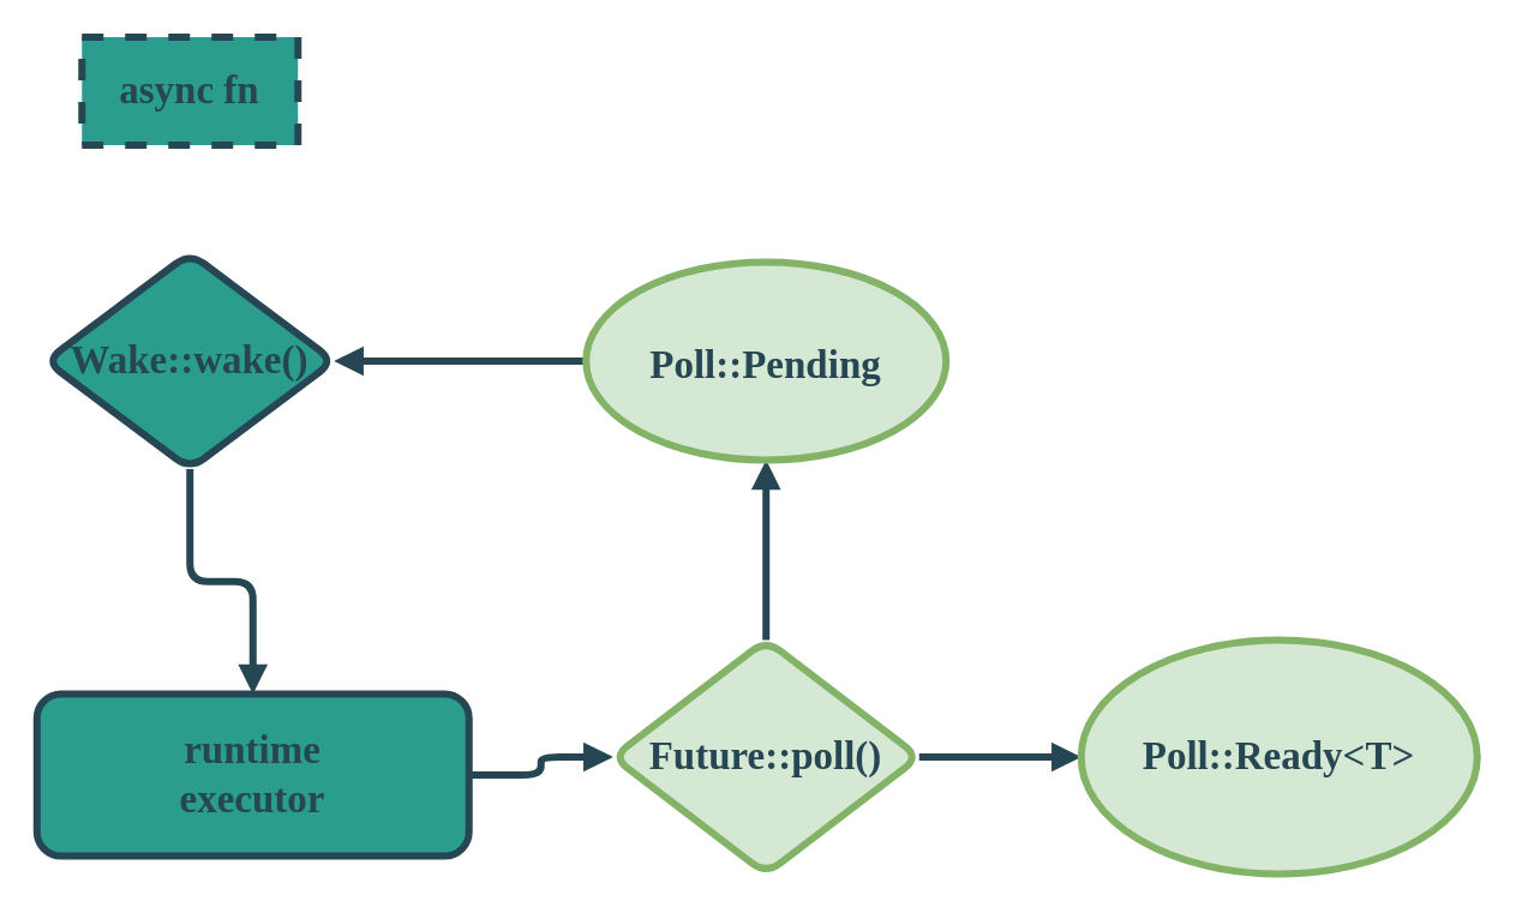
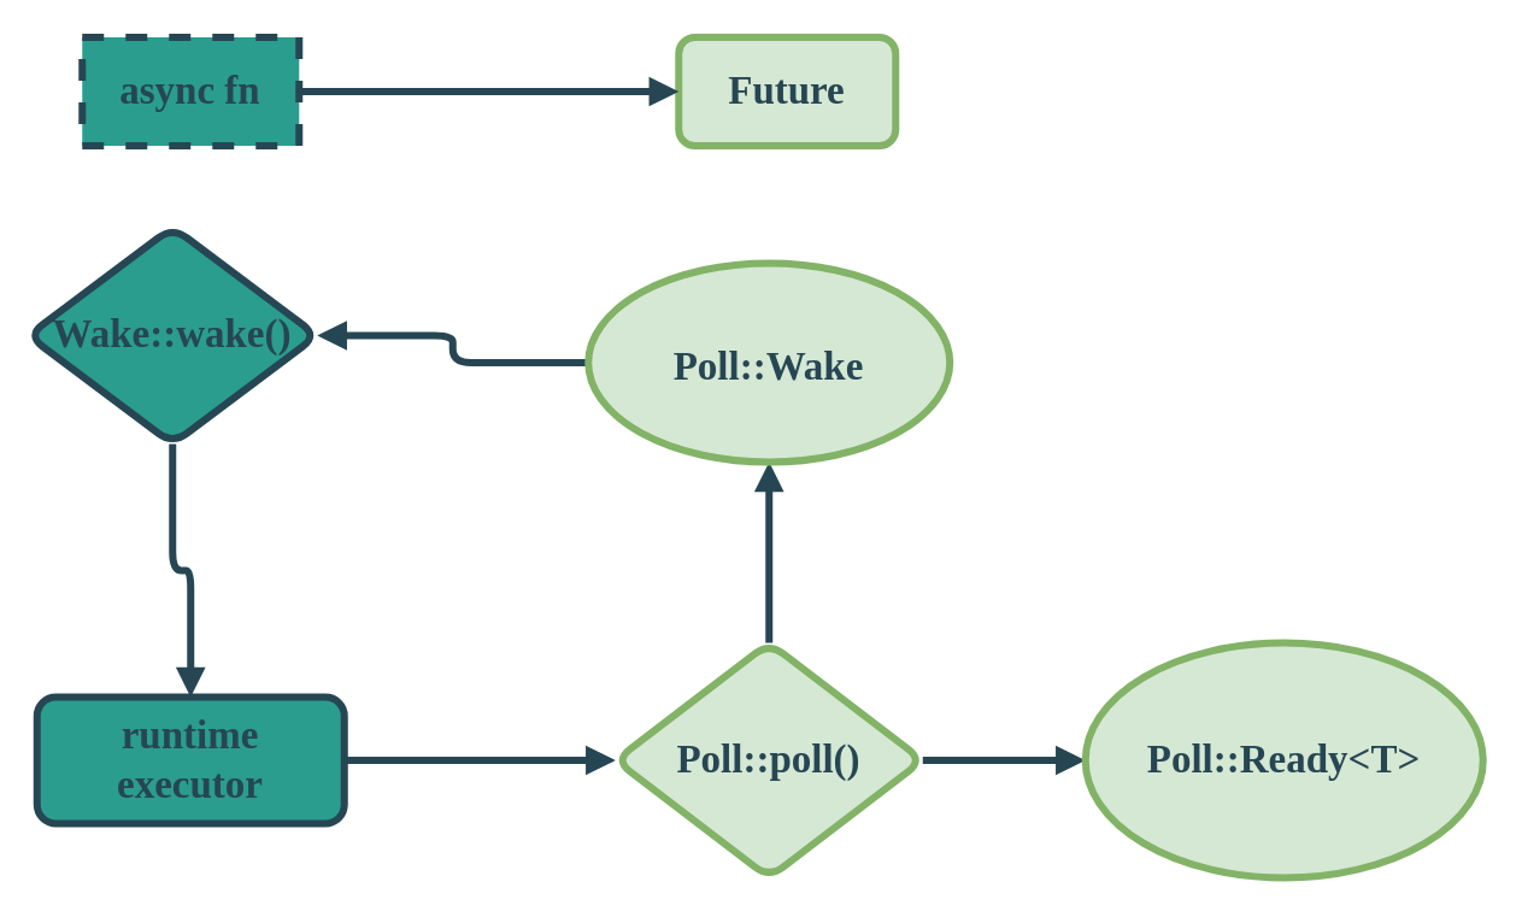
  <mxCell id="0" />
  <mxCell id="1" parent="0" />
  <mxCell id="2" style="edgeStyle=orthogonalEdgeStyle;rounded=1;orthogonalLoop=1;jettySize=auto;html=1;entryX=0;entryY=0.5;entryDx=0;entryDy=0;shadow=0;strokeColor=#264653;strokeWidth=4;fontFamily=Ubuntu;fontSize=28;fontColor=#264653;fontStyle=1;endArrow=block;endFill=1;fillColor=#264653;" edge="1" parent="1" source="3" target="7"><mxGeometry relative="1" as="geometry" /></mxCell>
- <mxCell id="3" value="runtime&lt;br style=&quot;font-size: 22px;&quot;&gt;executor" style="rounded=1;whiteSpace=wrap;html=1;shadow=0;strokeColor=#264653;strokeWidth=4;fontFamily=Ubuntu;fontSize=22;fontColor=#264653;fontStyle=1;fillColor=#2a9d8f;" vertex="1" parent="1"><mxGeometry x="20" y="385" width="240" height="90" as="geometry" /></mxCell>
+ <mxCell id="3" value="runtime&lt;br style=&quot;font-size: 22px;&quot;&gt;executor" style="rounded=1;whiteSpace=wrap;html=1;shadow=0;strokeColor=#264653;strokeWidth=4;fontFamily=Ubuntu;fontSize=22;fontColor=#264653;fontStyle=1;fillColor=#2a9d8f;" vertex="1" parent="1"><mxGeometry x="20" y="385" width="170" height="70" as="geometry" /></mxCell>
+ <mxCell id="4" value="Future" style="rounded=1;whiteSpace=wrap;html=1;shadow=0;strokeColor=#82b366;strokeWidth=4;fontFamily=Ubuntu;fontSize=22;fontColor=#264653;fontStyle=1;fillColor=#d5e8d4;" vertex="1" parent="1"><mxGeometry x="375" y="20" width="120" height="60" as="geometry" /></mxCell>
  <mxCell id="5" style="edgeStyle=orthogonalEdgeStyle;rounded=1;orthogonalLoop=1;jettySize=auto;html=1;shadow=0;strokeColor=#264653;strokeWidth=4;fontFamily=Ubuntu;fontSize=28;fontColor=#264653;fontStyle=1;endArrow=block;endFill=1;fillColor=#264653;" edge="1" parent="1" source="7" target="10"><mxGeometry relative="1" as="geometry" /></mxCell>
  <mxCell id="6" style="edgeStyle=orthogonalEdgeStyle;rounded=1;orthogonalLoop=1;jettySize=auto;html=1;shadow=0;strokeColor=#264653;strokeWidth=4;fontFamily=Ubuntu;fontSize=28;fontColor=#264653;fontStyle=1;endArrow=block;endFill=1;fillColor=#264653;" edge="1" parent="1" source="7" target="9"><mxGeometry relative="1" as="geometry" /></mxCell>
- <mxCell id="7" value="Future::poll()" style="rhombus;whiteSpace=wrap;html=1;rounded=1;shadow=0;strokeColor=#82b366;strokeWidth=4;fontFamily=Ubuntu;fontSize=22;fontColor=#264653;fontStyle=1;fillColor=#d5e8d4;" vertex="1" parent="1"><mxGeometry x="340" y="355" width="170" height="130" as="geometry" /></mxCell>
+ <mxCell id="7" value="Poll::poll()" style="rhombus;whiteSpace=wrap;html=1;rounded=1;shadow=0;strokeColor=#82b366;strokeWidth=4;fontFamily=Ubuntu;fontSize=22;fontColor=#264653;fontStyle=1;fillColor=#d5e8d4;" vertex="1" parent="1"><mxGeometry x="340" y="355" width="170" height="130" as="geometry" /></mxCell>
  <mxCell id="8" style="edgeStyle=orthogonalEdgeStyle;rounded=1;orthogonalLoop=1;jettySize=auto;html=1;entryX=1;entryY=0.5;entryDx=0;entryDy=0;shadow=0;strokeColor=#264653;strokeWidth=4;fontFamily=Ubuntu;fontSize=28;fontColor=#264653;fontStyle=1;endArrow=block;endFill=1;fillColor=#264653;" edge="1" parent="1" source="9" target="12"><mxGeometry relative="1" as="geometry" /></mxCell>
- <mxCell id="9" value="&lt;font style=&quot;font-size: 22px;&quot;&gt;Poll::Pending&lt;/font&gt;" style="ellipse;whiteSpace=wrap;html=1;rounded=1;shadow=0;strokeColor=#82b366;strokeWidth=4;fontFamily=Ubuntu;fontSize=28;fontColor=#264653;fontStyle=1;fillColor=#d5e8d4;" vertex="1" parent="1"><mxGeometry x="325" y="145" width="200" height="110" as="geometry" /></mxCell>
+ <mxCell id="9" value="&lt;font style=&quot;font-size: 22px;&quot;&gt;Poll::Wake&lt;/font&gt;" style="ellipse;whiteSpace=wrap;html=1;rounded=1;shadow=0;strokeColor=#82b366;strokeWidth=4;fontFamily=Ubuntu;fontSize=28;fontColor=#264653;fontStyle=1;fillColor=#d5e8d4;" vertex="1" parent="1"><mxGeometry x="325" y="145" width="200" height="110" as="geometry" /></mxCell>
  <mxCell id="10" value="Poll::Ready&amp;lt;T&amp;gt;" style="ellipse;whiteSpace=wrap;html=1;rounded=1;shadow=0;strokeColor=#82b366;strokeWidth=4;fontFamily=Ubuntu;fontSize=22;fontColor=#264653;fontStyle=1;fillColor=#d5e8d4;" vertex="1" parent="1"><mxGeometry x="600" y="355" width="220" height="130" as="geometry" /></mxCell>
  <mxCell id="11" style="edgeStyle=orthogonalEdgeStyle;rounded=1;orthogonalLoop=1;jettySize=auto;html=1;entryX=0.5;entryY=0;entryDx=0;entryDy=0;shadow=0;strokeColor=#264653;strokeWidth=4;fontFamily=Ubuntu;fontSize=28;fontColor=#264653;fontStyle=1;endArrow=block;endFill=1;fillColor=#264653;" edge="1" parent="1" source="12" target="3"><mxGeometry relative="1" as="geometry" /></mxCell>
- <mxCell id="12" value="&lt;font style=&quot;font-size: 22px;&quot;&gt;Wake::wake()&lt;/font&gt;" style="rhombus;whiteSpace=wrap;html=1;rounded=1;shadow=0;strokeColor=#264653;strokeWidth=4;fontFamily=Ubuntu;fontSize=22;fontColor=#264653;fontStyle=1;fillColor=#2a9d8f;" vertex="1" parent="1"><mxGeometry x="25" y="140" width="160" height="120" as="geometry" /></mxCell>
+ <mxCell id="12" value="&lt;font style=&quot;font-size: 22px;&quot;&gt;Wake::wake()&lt;/font&gt;" style="rhombus;whiteSpace=wrap;html=1;rounded=1;shadow=0;strokeColor=#264653;strokeWidth=4;fontFamily=Ubuntu;fontSize=22;fontColor=#264653;fontStyle=1;fillColor=#2a9d8f;" vertex="1" parent="1"><mxGeometry x="15" y="125" width="160" height="120" as="geometry" /></mxCell>
+ <mxCell id="13" style="edgeStyle=orthogonalEdgeStyle;rounded=1;orthogonalLoop=1;jettySize=auto;html=1;entryX=0;entryY=0.5;entryDx=0;entryDy=0;shadow=0;strokeColor=#264653;strokeWidth=4;fontFamily=Ubuntu;fontSize=28;fontColor=#264653;fontStyle=1;endArrow=block;endFill=1;fillColor=#264653;" edge="1" parent="1" source="14" target="4"><mxGeometry relative="1" as="geometry" /></mxCell>
  <mxCell id="14" value="async fn" style="rounded=0;whiteSpace=wrap;html=1;shadow=0;strokeColor=#264653;strokeWidth=4;fontFamily=Ubuntu;fontSize=22;fontColor=#264653;fontStyle=1;fillColor=#2a9d8f;dashed=1;" vertex="1" parent="1"><mxGeometry x="45" y="20" width="120" height="60" as="geometry" /></mxCell>
